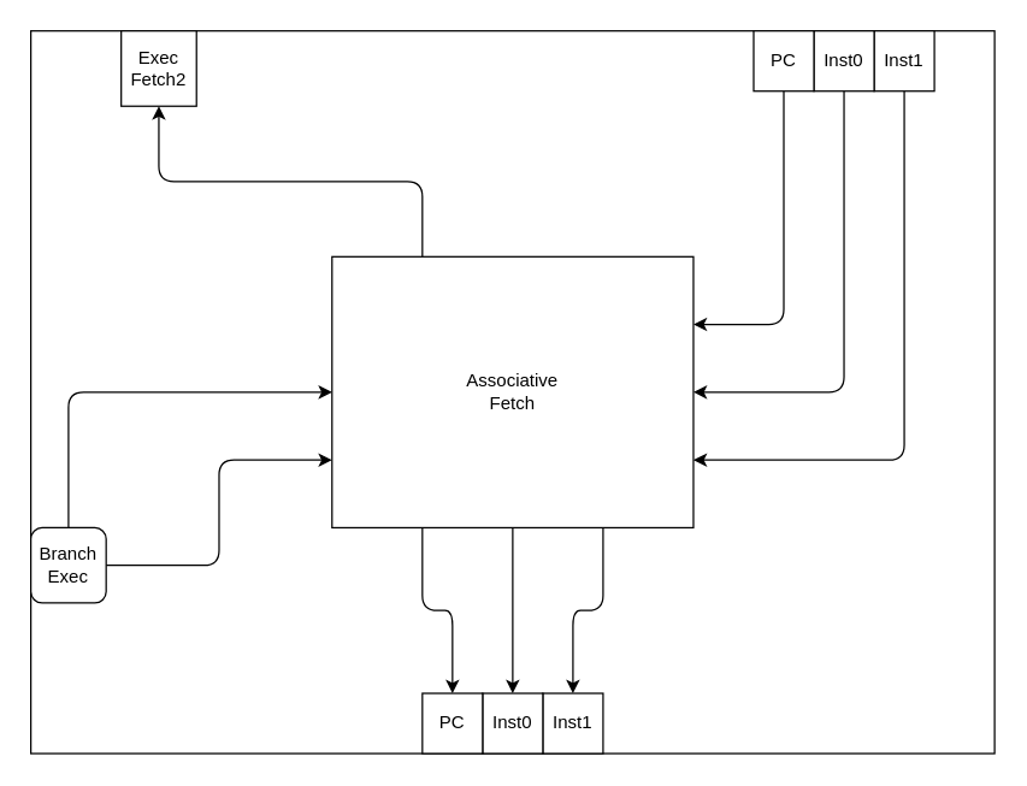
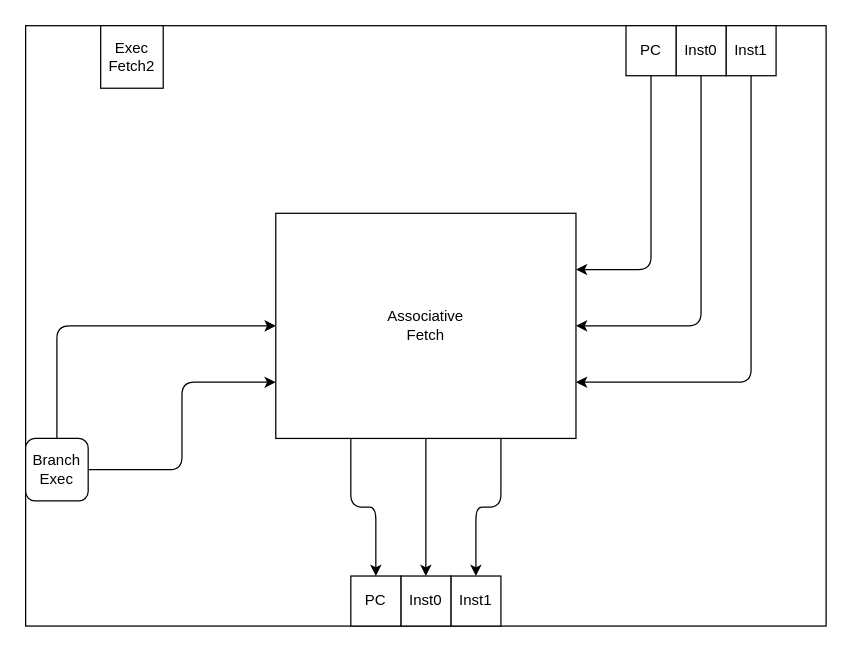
  <mxCell id="0" />
  <mxCell id="1" parent="0" />
  <mxCell id="2" value="" style="rounded=0;whiteSpace=wrap;html=1;" vertex="1" parent="1"><mxGeometry x="20" y="20" width="640" height="480" as="geometry" /></mxCell>
  <mxCell id="3" style="edgeStyle=orthogonalEdgeStyle;rounded=1;orthogonalLoop=1;jettySize=auto;html=1;exitX=0.5;exitY=1;exitDx=0;exitDy=0;entryX=1;entryY=0.75;entryDx=0;entryDy=0;" edge="1" parent="1" source="4" target="20"><mxGeometry relative="1" as="geometry" /></mxCell>
  <mxCell id="4" value="Inst1" style="whiteSpace=wrap;html=1;aspect=fixed;" vertex="1" parent="1"><mxGeometry x="580" y="20" width="40" height="40" as="geometry" /></mxCell>
  <mxCell id="5" style="edgeStyle=orthogonalEdgeStyle;rounded=1;orthogonalLoop=1;jettySize=auto;html=1;exitX=0.5;exitY=1;exitDx=0;exitDy=0;entryX=1;entryY=0.5;entryDx=0;entryDy=0;" edge="1" parent="1" source="6" target="20"><mxGeometry relative="1" as="geometry" /></mxCell>
  <mxCell id="6" value="Inst0" style="whiteSpace=wrap;html=1;aspect=fixed;" vertex="1" parent="1"><mxGeometry x="540" y="20" width="40" height="40" as="geometry" /></mxCell>
  <mxCell id="7" value="Exec&lt;br&gt;Fetch2" style="whiteSpace=wrap;html=1;aspect=fixed;" vertex="1" parent="1"><mxGeometry x="80" y="20" width="50" height="50" as="geometry" /></mxCell>
  <mxCell id="8" value="Inst1" style="whiteSpace=wrap;html=1;aspect=fixed;" vertex="1" parent="1"><mxGeometry x="360" y="460" width="40" height="40" as="geometry" /></mxCell>
  <mxCell id="9" value="Inst0" style="whiteSpace=wrap;html=1;aspect=fixed;" vertex="1" parent="1"><mxGeometry x="320" y="460" width="40" height="40" as="geometry" /></mxCell>
  <mxCell id="10" style="edgeStyle=orthogonalEdgeStyle;rounded=1;orthogonalLoop=1;jettySize=auto;html=1;exitX=0.5;exitY=1;exitDx=0;exitDy=0;entryX=1;entryY=0.25;entryDx=0;entryDy=0;" edge="1" parent="1" source="11" target="20"><mxGeometry relative="1" as="geometry" /></mxCell>
  <mxCell id="11" value="PC" style="whiteSpace=wrap;html=1;aspect=fixed;" vertex="1" parent="1"><mxGeometry x="500" y="20" width="40" height="40" as="geometry" /></mxCell>
  <mxCell id="12" value="PC" style="whiteSpace=wrap;html=1;aspect=fixed;" vertex="1" parent="1"><mxGeometry x="280" y="460" width="40" height="40" as="geometry" /></mxCell>
  <mxCell id="13" style="edgeStyle=orthogonalEdgeStyle;rounded=1;orthogonalLoop=1;jettySize=auto;html=1;exitX=1;exitY=0.5;exitDx=0;exitDy=0;entryX=0;entryY=0.75;entryDx=0;entryDy=0;" edge="1" parent="1" source="15" target="20"><mxGeometry relative="1" as="geometry" /></mxCell>
  <mxCell id="14" style="edgeStyle=orthogonalEdgeStyle;rounded=1;orthogonalLoop=1;jettySize=auto;html=1;exitX=0.5;exitY=0;exitDx=0;exitDy=0;entryX=0;entryY=0.5;entryDx=0;entryDy=0;" edge="1" parent="1" source="15" target="20"><mxGeometry relative="1" as="geometry" /></mxCell>
  <mxCell id="15" value="Branch&lt;br&gt;Exec" style="whiteSpace=wrap;html=1;aspect=fixed;rounded=1;" vertex="1" parent="1"><mxGeometry x="20" y="350" width="50" height="50" as="geometry" /></mxCell>
- <mxCell id="16" style="edgeStyle=orthogonalEdgeStyle;rounded=1;orthogonalLoop=1;jettySize=auto;html=1;exitX=0.25;exitY=0;exitDx=0;exitDy=0;entryX=0.5;entryY=1;entryDx=0;entryDy=0;" edge="1" parent="1" source="20" target="7"><mxGeometry relative="1" as="geometry" /></mxCell>
  <mxCell id="17" style="edgeStyle=orthogonalEdgeStyle;rounded=1;orthogonalLoop=1;jettySize=auto;html=1;exitX=0.25;exitY=1;exitDx=0;exitDy=0;entryX=0.5;entryY=0;entryDx=0;entryDy=0;" edge="1" parent="1" source="20" target="12"><mxGeometry relative="1" as="geometry" /></mxCell>
  <mxCell id="18" style="edgeStyle=orthogonalEdgeStyle;rounded=1;orthogonalLoop=1;jettySize=auto;html=1;exitX=0.5;exitY=1;exitDx=0;exitDy=0;entryX=0.5;entryY=0;entryDx=0;entryDy=0;" edge="1" parent="1" source="20" target="9"><mxGeometry relative="1" as="geometry" /></mxCell>
  <mxCell id="19" style="edgeStyle=orthogonalEdgeStyle;rounded=1;orthogonalLoop=1;jettySize=auto;html=1;exitX=0.75;exitY=1;exitDx=0;exitDy=0;entryX=0.5;entryY=0;entryDx=0;entryDy=0;" edge="1" parent="1" source="20" target="8"><mxGeometry relative="1" as="geometry" /></mxCell>
  <mxCell id="20" value="Associative&lt;br&gt;Fetch" style="rounded=0;whiteSpace=wrap;html=1;" vertex="1" parent="1"><mxGeometry x="220" y="170" width="240" height="180" as="geometry" /></mxCell>
